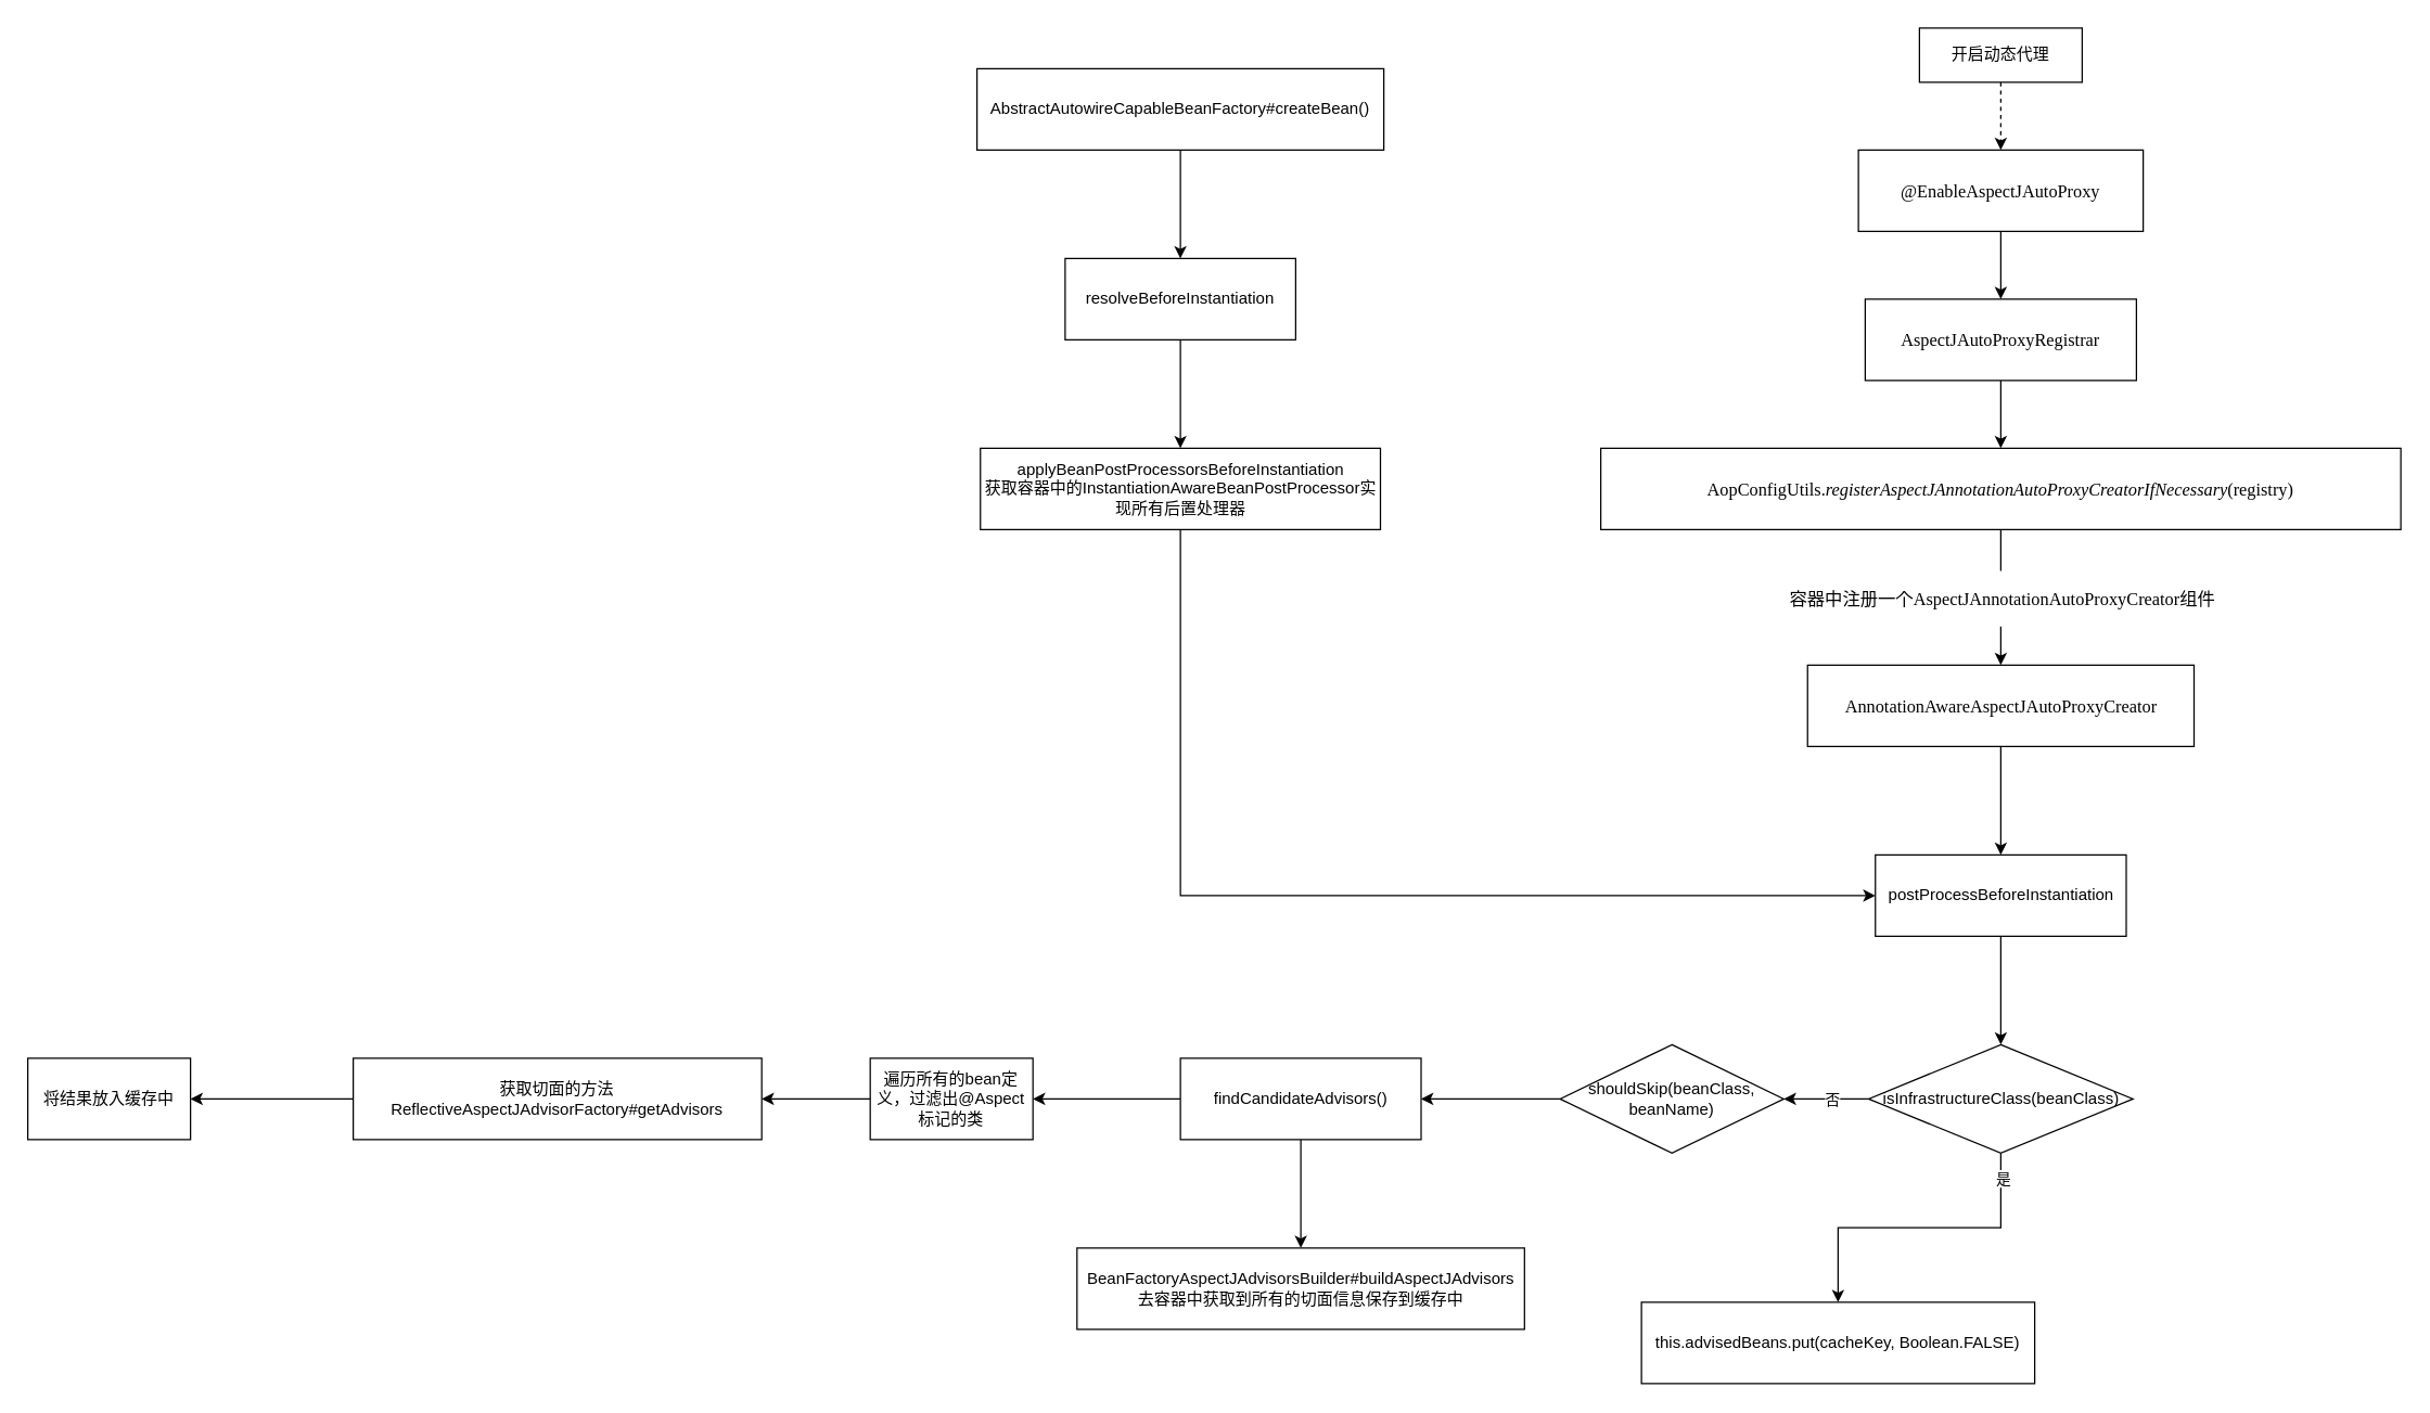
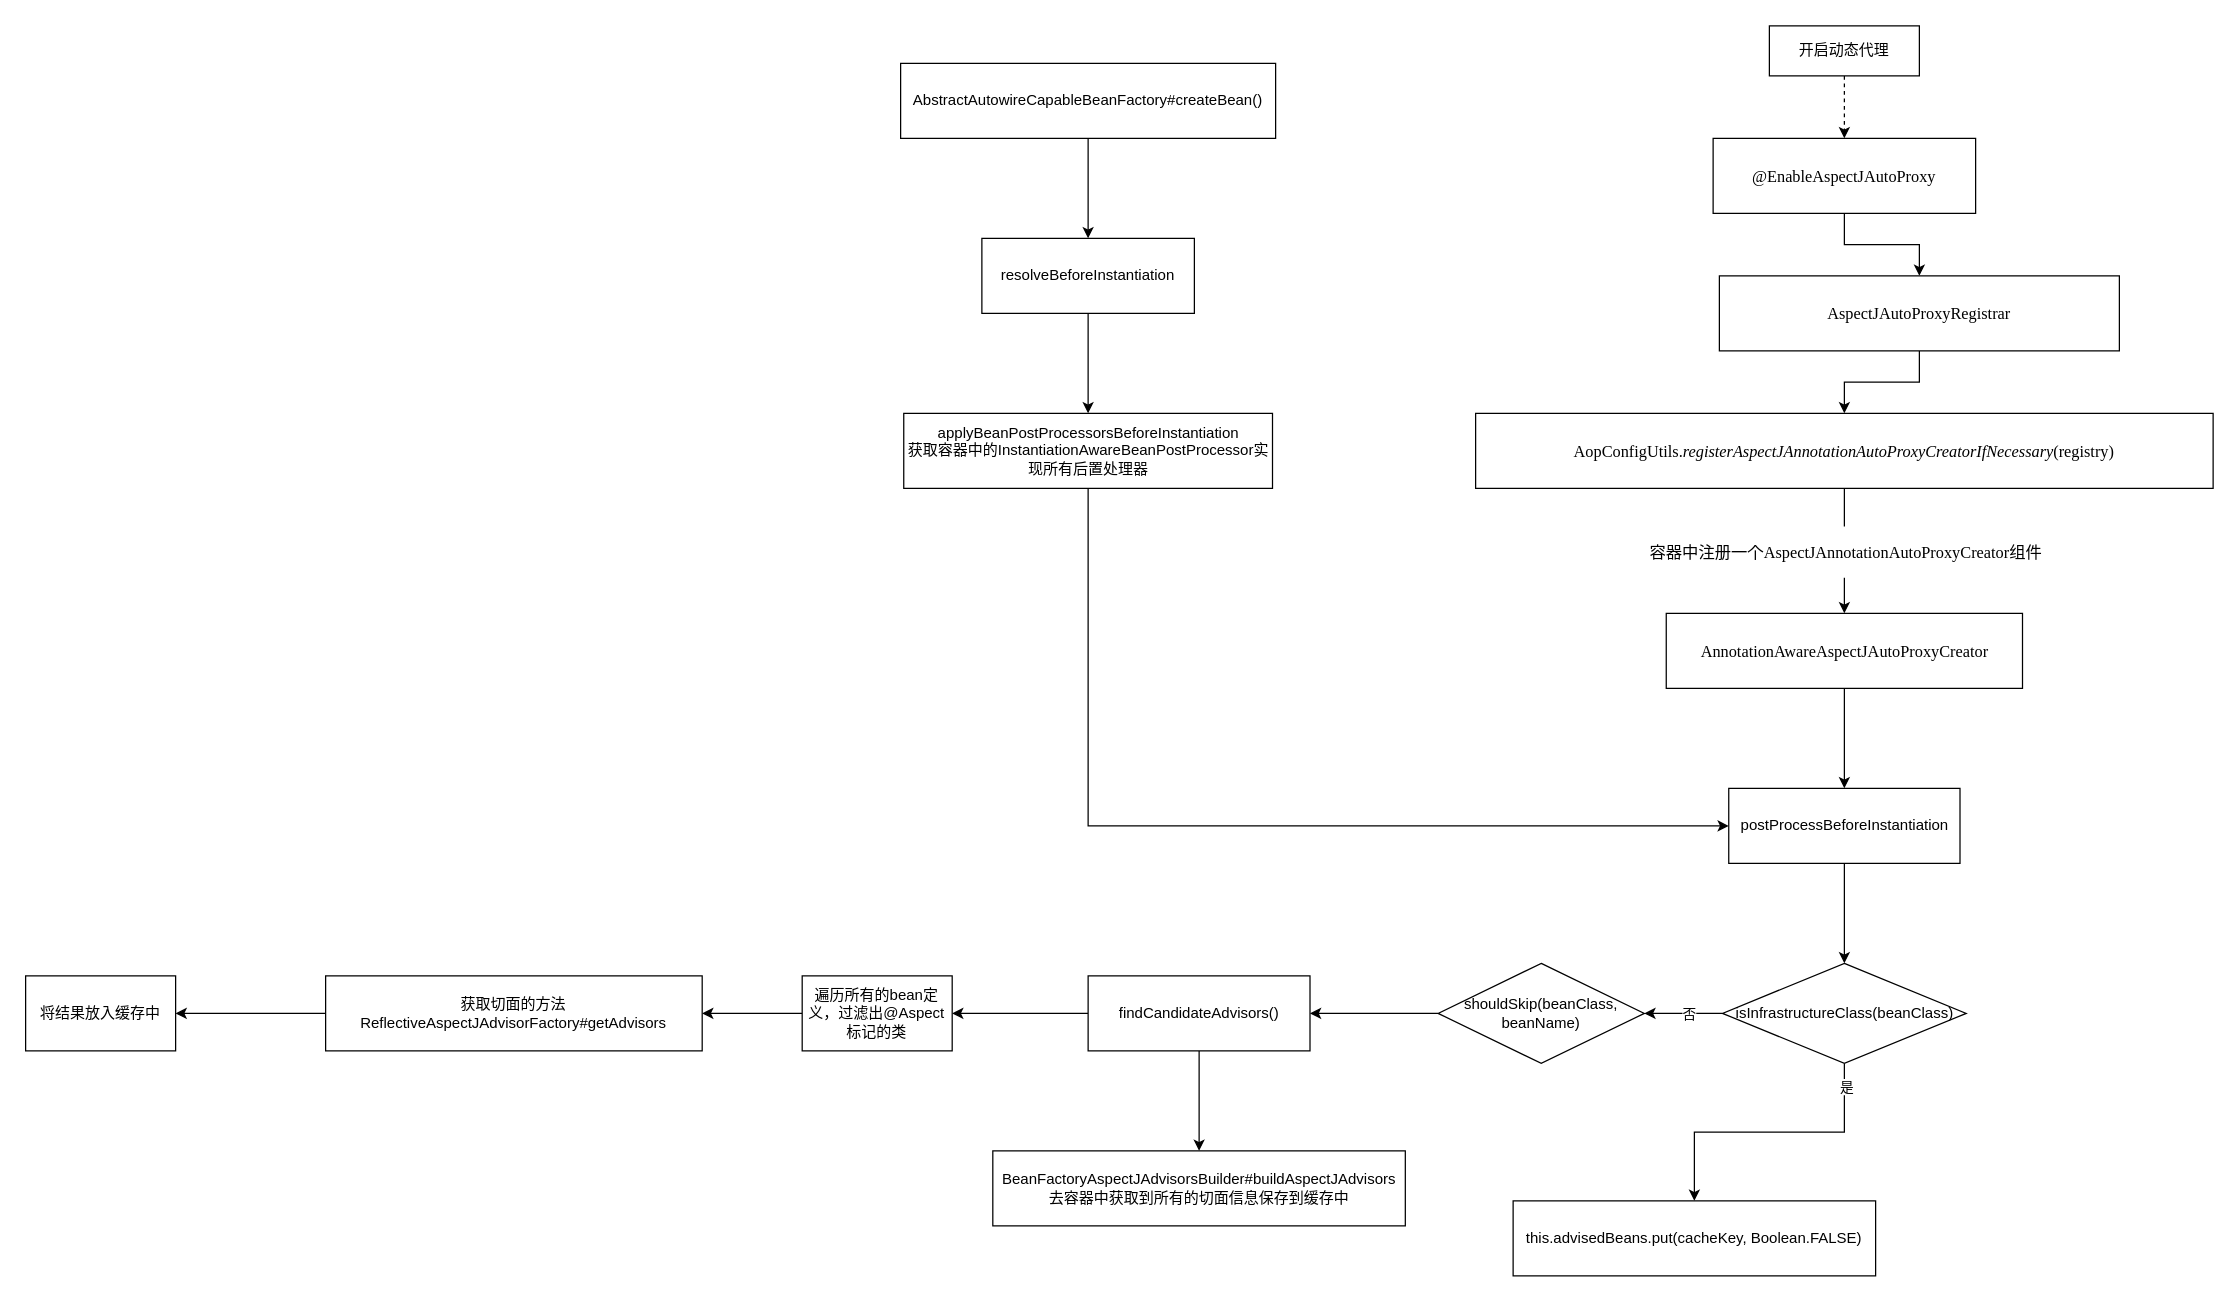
  <mxCell id="0" />
  <mxCell id="1" parent="0" />
  <mxCell id="2" value="" style="edgeStyle=orthogonalEdgeStyle;rounded=0;orthogonalLoop=1;jettySize=auto;html=1;fontColor=#000000;" parent="1" source="3" target="7" edge="1"><mxGeometry relative="1" as="geometry" /></mxCell>
  <mxCell id="3" value="&lt;pre style=&quot;font-family: &amp;#34;consolas&amp;#34; ; font-size: 9.8pt&quot;&gt;@EnableAspectJAutoProxy&lt;/pre&gt;" style="rounded=0;whiteSpace=wrap;html=1;" parent="1" vertex="1"><mxGeometry x="1370" y="110" width="210" height="60" as="geometry" /></mxCell>
  <mxCell id="4" style="edgeStyle=orthogonalEdgeStyle;rounded=0;orthogonalLoop=1;jettySize=auto;html=1;exitX=0.5;exitY=1;exitDx=0;exitDy=0;fontColor=#000000;dashed=1;" parent="1" source="5" target="3" edge="1"><mxGeometry relative="1" as="geometry" /></mxCell>
  <mxCell id="5" value="开启动态代理" style="rounded=0;whiteSpace=wrap;html=1;labelBackgroundColor=none;fontColor=#000000;" parent="1" vertex="1"><mxGeometry x="1415" y="20" width="120" height="40" as="geometry" /></mxCell>
  <mxCell id="6" value="" style="edgeStyle=orthogonalEdgeStyle;rounded=0;orthogonalLoop=1;jettySize=auto;html=1;fontColor=#000000;" parent="1" source="7" target="10" edge="1"><mxGeometry relative="1" as="geometry" /></mxCell>
- <mxCell id="7" value="&lt;pre style=&quot;font-family: &amp;#34;consolas&amp;#34; ; font-size: 9.8pt&quot;&gt;&lt;span style=&quot;background-color: rgb(255 , 255 , 255)&quot;&gt;AspectJAutoProxyRegistrar&lt;/span&gt;&lt;/pre&gt;" style="whiteSpace=wrap;html=1;rounded=0;strokeColor=#000000;" parent="1" vertex="1"><mxGeometry x="1375" y="220" width="200" height="60" as="geometry" /></mxCell>
+ <mxCell id="7" value="&lt;pre style=&quot;font-family: &amp;#34;consolas&amp;#34; ; font-size: 9.8pt&quot;&gt;&lt;span style=&quot;background-color: rgb(255 , 255 , 255)&quot;&gt;AspectJAutoProxyRegistrar&lt;/span&gt;&lt;/pre&gt;" style="whiteSpace=wrap;html=1;rounded=0;strokeColor=#000000;" parent="1" vertex="1"><mxGeometry x="1375" y="220" width="320" height="60" as="geometry" /></mxCell>
  <mxCell id="8" value="" style="edgeStyle=orthogonalEdgeStyle;rounded=0;orthogonalLoop=1;jettySize=auto;html=1;fontColor=#000000;" parent="1" source="10" target="12" edge="1"><mxGeometry relative="1" as="geometry" /></mxCell>
  <mxCell id="9" value="&lt;pre style=&quot;font-family: &amp;#34;arial&amp;#34; ; font-size: 9.8pt&quot;&gt;&lt;span style=&quot;background-color: rgb(255 , 255 , 255)&quot;&gt;容器中注册一个&lt;span style=&quot;font-family: &amp;#34;consolas&amp;#34;&quot;&gt;AspectJAnnotationAutoProxyCreator&lt;/span&gt;组件&lt;/span&gt;&lt;/pre&gt;" style="edgeLabel;html=1;align=center;verticalAlign=middle;resizable=0;points=[];fontColor=#000000;" parent="8" vertex="1" connectable="0"><mxGeometry x="-0.306" y="-1" relative="1" as="geometry"><mxPoint x="1" y="15" as="offset" /></mxGeometry></mxCell>
  <mxCell id="10" value="&lt;pre style=&quot;font-family: &amp;#34;consolas&amp;#34; ; font-size: 9.8pt&quot;&gt;&lt;span style=&quot;background-color: rgb(255 , 255 , 255)&quot;&gt;AopConfigUtils.&lt;span style=&quot;font-style: italic&quot;&gt;registerAspectJAnnotationAutoProxyCreatorIfNecessary&lt;/span&gt;(registry)&lt;/span&gt;&lt;/pre&gt;" style="whiteSpace=wrap;html=1;strokeColor=#000000;rounded=0;" parent="1" vertex="1"><mxGeometry x="1180" y="330" width="590" height="60" as="geometry" /></mxCell>
  <mxCell id="11" value="" style="edgeStyle=orthogonalEdgeStyle;rounded=0;orthogonalLoop=1;jettySize=auto;html=1;" edge="1" parent="1" source="12" target="14"><mxGeometry relative="1" as="geometry" /></mxCell>
  <mxCell id="12" value="&lt;pre style=&quot;font-family: &amp;#34;consolas&amp;#34; ; font-size: 9.8pt&quot;&gt;&lt;span style=&quot;background-color: rgb(255 , 255 , 255)&quot;&gt;AnnotationAwareAspectJAutoProxyCreator&lt;/span&gt;&lt;/pre&gt;" style="whiteSpace=wrap;html=1;strokeColor=#000000;rounded=0;" parent="1" vertex="1"><mxGeometry x="1332.5" y="490" width="285" height="60" as="geometry" /></mxCell>
  <mxCell id="13" value="" style="edgeStyle=orthogonalEdgeStyle;rounded=0;orthogonalLoop=1;jettySize=auto;html=1;" edge="1" parent="1" source="14" target="19"><mxGeometry relative="1" as="geometry" /></mxCell>
  <mxCell id="14" value="postProcessBeforeInstantiation" style="whiteSpace=wrap;html=1;strokeColor=#000000;rounded=0;" vertex="1" parent="1"><mxGeometry x="1382.5" y="630" width="185" height="60" as="geometry" /></mxCell>
  <mxCell id="15" value="" style="edgeStyle=orthogonalEdgeStyle;rounded=0;orthogonalLoop=1;jettySize=auto;html=1;" edge="1" parent="1" source="19" target="21"><mxGeometry relative="1" as="geometry" /></mxCell>
  <mxCell id="16" value="否" style="edgeLabel;html=1;align=center;verticalAlign=middle;resizable=0;points=[];" vertex="1" connectable="0" parent="15"><mxGeometry x="-0.687" relative="1" as="geometry"><mxPoint x="-17" as="offset" /></mxGeometry></mxCell>
  <mxCell id="17" style="edgeStyle=orthogonalEdgeStyle;rounded=0;orthogonalLoop=1;jettySize=auto;html=1;entryX=0.5;entryY=0;entryDx=0;entryDy=0;" edge="1" parent="1" source="19" target="22"><mxGeometry relative="1" as="geometry" /></mxCell>
  <mxCell id="18" value="是" style="edgeLabel;html=1;align=center;verticalAlign=middle;resizable=0;points=[];" vertex="1" connectable="0" parent="17"><mxGeometry x="-0.845" y="1" relative="1" as="geometry"><mxPoint as="offset" /></mxGeometry></mxCell>
  <mxCell id="19" value="isInfrastructureClass(beanClass)" style="rhombus;whiteSpace=wrap;html=1;strokeColor=#000000;rounded=0;" vertex="1" parent="1"><mxGeometry x="1377.5" y="770" width="195" height="80" as="geometry" /></mxCell>
  <mxCell id="20" value="" style="edgeStyle=orthogonalEdgeStyle;rounded=0;orthogonalLoop=1;jettySize=auto;html=1;" edge="1" parent="1" source="21" target="25"><mxGeometry relative="1" as="geometry" /></mxCell>
  <mxCell id="21" value="shouldSkip(beanClass, beanName)" style="rhombus;whiteSpace=wrap;html=1;strokeColor=#000000;rounded=0;" vertex="1" parent="1"><mxGeometry x="1150" y="770" width="165" height="80" as="geometry" /></mxCell>
  <mxCell id="22" value="this.advisedBeans.put(cacheKey, Boolean.FALSE)" style="whiteSpace=wrap;html=1;strokeColor=#000000;rounded=0;" vertex="1" parent="1"><mxGeometry x="1210" y="960" width="290" height="60" as="geometry" /></mxCell>
  <mxCell id="23" value="" style="edgeStyle=orthogonalEdgeStyle;rounded=0;orthogonalLoop=1;jettySize=auto;html=1;" edge="1" parent="1" source="25" target="32"><mxGeometry relative="1" as="geometry" /></mxCell>
  <mxCell id="24" value="" style="edgeStyle=orthogonalEdgeStyle;rounded=0;orthogonalLoop=1;jettySize=auto;html=1;" edge="1" parent="1" source="25" target="34"><mxGeometry relative="1" as="geometry" /></mxCell>
  <mxCell id="25" value="findCandidateAdvisors()" style="whiteSpace=wrap;html=1;strokeColor=#000000;rounded=0;" vertex="1" parent="1"><mxGeometry x="870" y="780" width="177.5" height="60" as="geometry" /></mxCell>
  <mxCell id="26" value="" style="edgeStyle=orthogonalEdgeStyle;rounded=0;orthogonalLoop=1;jettySize=auto;html=1;" edge="1" parent="1" source="27" target="29"><mxGeometry relative="1" as="geometry" /></mxCell>
  <mxCell id="27" value="AbstractAutowireCapableBeanFactory#createBean()" style="rounded=0;whiteSpace=wrap;html=1;" vertex="1" parent="1"><mxGeometry x="720" y="50" width="300" height="60" as="geometry" /></mxCell>
  <mxCell id="28" value="" style="edgeStyle=orthogonalEdgeStyle;rounded=0;orthogonalLoop=1;jettySize=auto;html=1;" edge="1" parent="1" source="29" target="31"><mxGeometry relative="1" as="geometry" /></mxCell>
  <mxCell id="29" value="resolveBeforeInstantiation" style="whiteSpace=wrap;html=1;rounded=0;" vertex="1" parent="1"><mxGeometry x="785" y="190" width="170" height="60" as="geometry" /></mxCell>
  <mxCell id="30" style="edgeStyle=orthogonalEdgeStyle;rounded=0;orthogonalLoop=1;jettySize=auto;html=1;entryX=0;entryY=0.5;entryDx=0;entryDy=0;" edge="1" parent="1" source="31" target="14"><mxGeometry relative="1" as="geometry"><Array as="points"><mxPoint x="870" y="660" /></Array></mxGeometry></mxCell>
  <mxCell id="31" value="applyBeanPostProcessorsBeforeInstantiation&lt;br&gt;获取容器中的InstantiationAwareBeanPostProcessor实现所有后置处理器" style="whiteSpace=wrap;html=1;rounded=0;" vertex="1" parent="1"><mxGeometry x="722.5" y="330" width="295" height="60" as="geometry" /></mxCell>
  <mxCell id="32" value="BeanFactoryAspectJAdvisorsBuilder#buildAspectJAdvisors&lt;br&gt;去容器中获取到所有的切面信息保存到缓存中" style="whiteSpace=wrap;html=1;strokeColor=#000000;rounded=0;" vertex="1" parent="1"><mxGeometry x="793.75" y="920" width="330" height="60" as="geometry" /></mxCell>
  <mxCell id="33" value="" style="edgeStyle=orthogonalEdgeStyle;rounded=0;orthogonalLoop=1;jettySize=auto;html=1;" edge="1" parent="1" source="34" target="36"><mxGeometry relative="1" as="geometry" /></mxCell>
  <mxCell id="34" value="遍历所有的bean定义，过滤出@Aspect标记的类" style="whiteSpace=wrap;html=1;strokeColor=#000000;rounded=0;" vertex="1" parent="1"><mxGeometry x="641.25" y="780" width="120" height="60" as="geometry" /></mxCell>
  <mxCell id="35" value="" style="edgeStyle=orthogonalEdgeStyle;rounded=0;orthogonalLoop=1;jettySize=auto;html=1;" edge="1" parent="1" source="36" target="37"><mxGeometry relative="1" as="geometry" /></mxCell>
  <mxCell id="36" value="获取切面的方法&lt;br&gt;ReflectiveAspectJAdvisorFactory#getAdvisors" style="whiteSpace=wrap;html=1;strokeColor=#000000;rounded=0;" vertex="1" parent="1"><mxGeometry x="260" y="780" width="301.25" height="60" as="geometry" /></mxCell>
  <mxCell id="37" value="将结果放入缓存中" style="whiteSpace=wrap;html=1;strokeColor=#000000;rounded=0;" vertex="1" parent="1"><mxGeometry x="20.005" y="780" width="120" height="60" as="geometry" /></mxCell>
